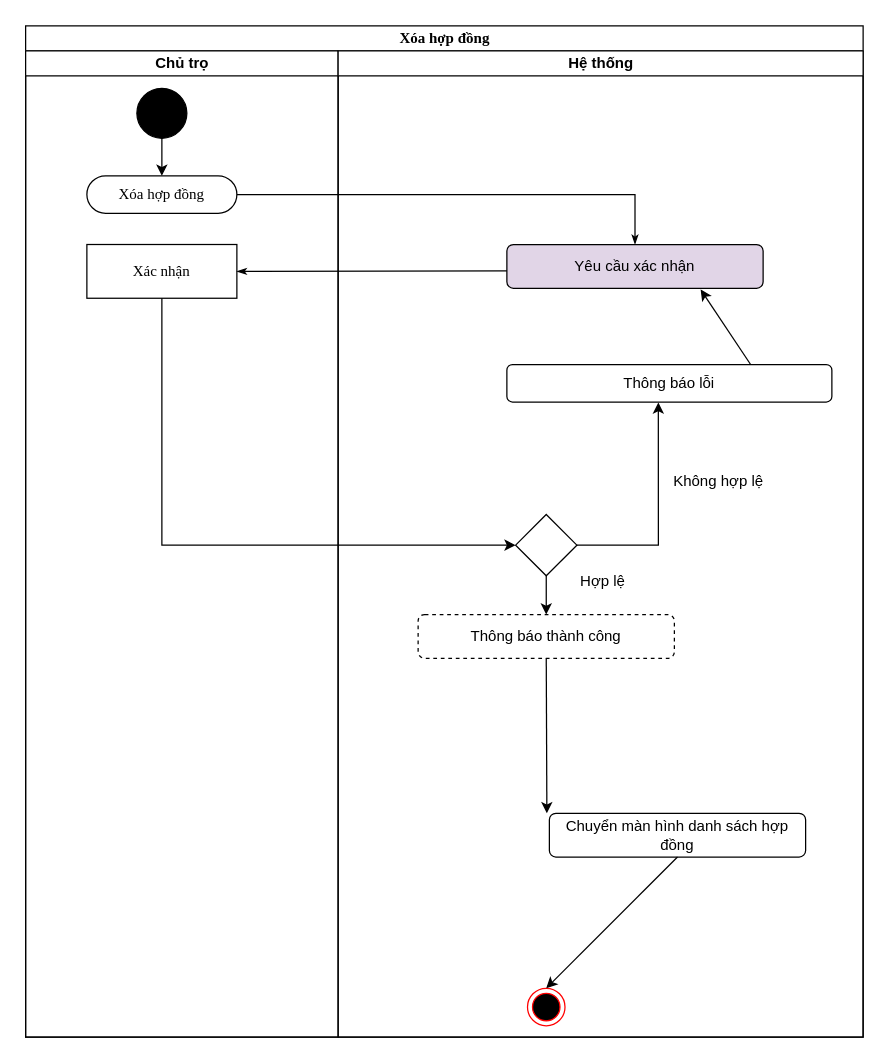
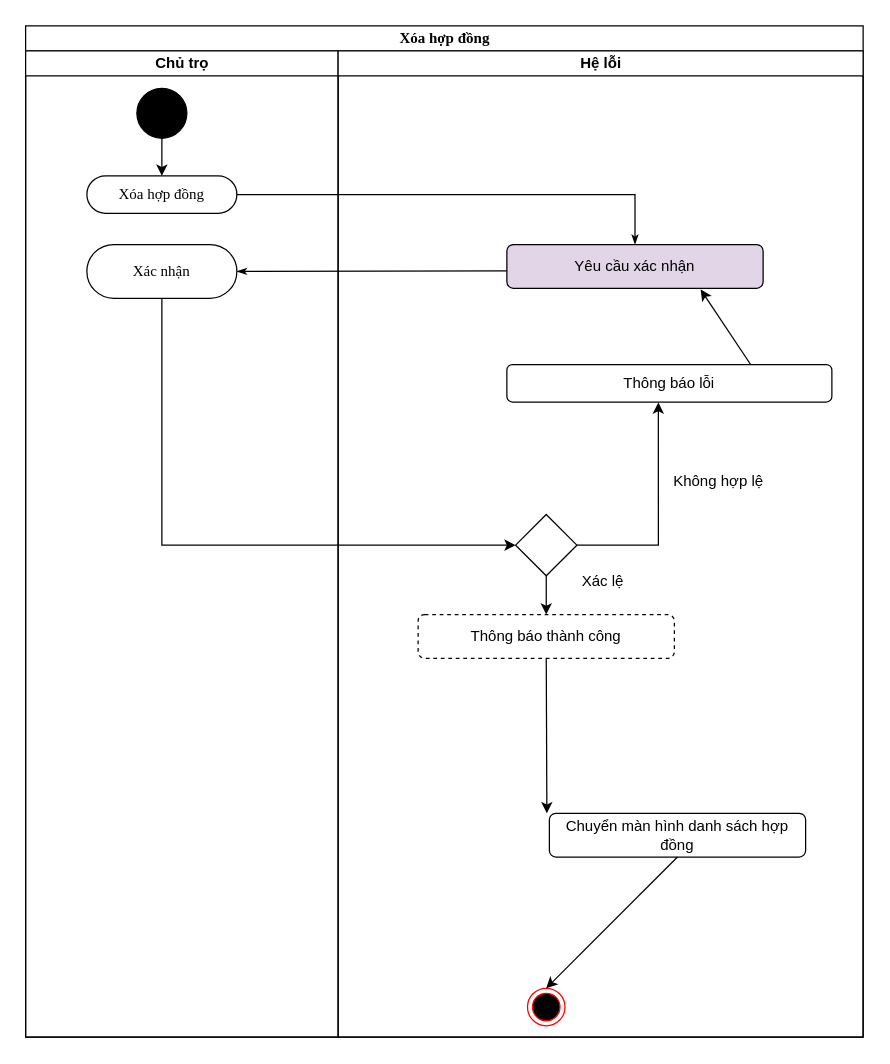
  <mxCell id="0" />
  <mxCell id="1" parent="0" />
  <mxCell id="2" value="Xóa hợp đồng" style="swimlane;html=1;childLayout=stackLayout;startSize=20;rounded=0;shadow=0;comic=0;labelBackgroundColor=none;strokeWidth=1;fontFamily=Verdana;fontSize=12;align=center;" parent="1" vertex="1"><mxGeometry x="20" y="20" width="670" height="809" as="geometry" /></mxCell>
  <mxCell id="3" value="Chủ trọ" style="swimlane;html=1;startSize=20;" parent="2" vertex="1"><mxGeometry y="20" width="250" height="789" as="geometry" /></mxCell>
  <mxCell id="4" value="" style="ellipse;whiteSpace=wrap;html=1;rounded=0;shadow=0;comic=0;labelBackgroundColor=none;strokeWidth=1;fillColor=#000000;fontFamily=Verdana;fontSize=12;align=center;" parent="3" vertex="1"><mxGeometry x="89" y="30" width="40" height="40" as="geometry" /></mxCell>
  <mxCell id="5" value="Xóa hợp đồng" style="rounded=1;whiteSpace=wrap;html=1;shadow=0;comic=0;labelBackgroundColor=none;strokeWidth=1;fontFamily=Verdana;fontSize=12;align=center;arcSize=50;" parent="3" vertex="1"><mxGeometry x="49" y="100" width="120" height="30" as="geometry" /></mxCell>
  <mxCell id="6" value="" style="endArrow=classic;html=1;rounded=0;exitX=0.5;exitY=1;exitDx=0;exitDy=0;entryX=0.5;entryY=0;entryDx=0;entryDy=0;" parent="3" source="4" target="5" edge="1"><mxGeometry width="50" height="50" relative="1" as="geometry"><mxPoint x="160" y="111" as="sourcePoint" /><mxPoint x="210" y="61" as="targetPoint" /></mxGeometry></mxCell>
- <mxCell id="7" value="Xác nhận" style="whiteSpace=wrap;html=1;shadow=0;comic=0;labelBackgroundColor=none;strokeWidth=1;fontFamily=Verdana;fontSize=12;align=center;arcSize=50;rounded=0;" parent="3" vertex="1"><mxGeometry x="49" y="155" width="120" height="43" as="geometry" /></mxCell>
+ <mxCell id="7" value="Xác nhận" style="rounded=1;whiteSpace=wrap;html=1;shadow=0;comic=0;labelBackgroundColor=none;strokeWidth=1;fontFamily=Verdana;fontSize=12;align=center;arcSize=50;" parent="3" vertex="1"><mxGeometry x="49" y="155" width="120" height="43" as="geometry" /></mxCell>
  <mxCell id="8" style="rounded=0;html=1;labelBackgroundColor=none;startArrow=none;startFill=0;startSize=5;endArrow=classicThin;endFill=1;endSize=5;jettySize=auto;orthogonalLoop=1;strokeWidth=1;fontFamily=Verdana;fontSize=12;edgeStyle=orthogonalEdgeStyle;entryX=0.5;entryY=0;entryDx=0;entryDy=0;" parent="2" source="5" target="12" edge="1"><mxGeometry relative="1" as="geometry"><mxPoint x="500" y="190" as="targetPoint" /></mxGeometry></mxCell>
  <mxCell id="9" style="rounded=0;html=1;labelBackgroundColor=none;startArrow=none;startFill=0;startSize=5;endArrow=classicThin;endFill=1;endSize=5;jettySize=auto;orthogonalLoop=1;strokeWidth=1;fontFamily=Verdana;fontSize=12;edgeStyle=orthogonalEdgeStyle;exitX=0.5;exitY=1;exitDx=0;exitDy=0;entryX=1;entryY=0.5;entryDx=0;entryDy=0;" parent="2" target="7" edge="1"><mxGeometry relative="1" as="geometry"><mxPoint x="160" y="281" as="targetPoint" /><mxPoint x="487.5" y="196" as="sourcePoint" /></mxGeometry></mxCell>
  <mxCell id="10" value="" style="endArrow=classic;html=1;rounded=0;exitX=0.5;exitY=1;exitDx=0;exitDy=0;entryX=0;entryY=0.5;entryDx=0;entryDy=0;edgeStyle=orthogonalEdgeStyle;" parent="2" source="7" target="14" edge="1"><mxGeometry width="50" height="50" relative="1" as="geometry"><mxPoint x="119" y="120" as="sourcePoint" /><mxPoint x="395" y="189" as="targetPoint" /></mxGeometry></mxCell>
- <mxCell id="11" value="Hệ thống" style="swimlane;html=1;startSize=20;" parent="2" vertex="1"><mxGeometry x="250" y="20" width="420" height="789" as="geometry" /></mxCell>
+ <mxCell id="11" value="Hệ lỗi" style="swimlane;html=1;startSize=20;" parent="2" vertex="1"><mxGeometry x="250" y="20" width="420" height="789" as="geometry" /></mxCell>
  <mxCell id="12" value="Yêu cầu xác nhận" style="rounded=1;whiteSpace=wrap;html=1;fillColor=#e1d5e7;" parent="11" vertex="1"><mxGeometry x="135" y="155" width="205" height="35" as="geometry" /></mxCell>
  <mxCell id="13" value="" style="ellipse;html=1;shape=endState;fillColor=#000000;strokeColor=#ff0000;" parent="11" vertex="1"><mxGeometry x="151.5" y="750" width="30" height="30" as="geometry" /></mxCell>
  <mxCell id="14" value="" style="rhombus;whiteSpace=wrap;html=1;" parent="11" vertex="1"><mxGeometry x="142" y="371" width="49" height="49" as="geometry" /></mxCell>
- <mxCell id="15" value="Hợp lệ" style="text;html=1;align=center;verticalAlign=middle;whiteSpace=wrap;rounded=0;" parent="11" vertex="1"><mxGeometry x="181.5" y="410" width="60" height="30" as="geometry" /></mxCell>
+ <mxCell id="15" value="Xác lệ" style="text;html=1;align=center;verticalAlign=middle;whiteSpace=wrap;rounded=0;" parent="11" vertex="1"><mxGeometry x="181.5" y="410" width="60" height="30" as="geometry" /></mxCell>
  <mxCell id="16" value="Thông báo thành công" style="rounded=1;whiteSpace=wrap;html=1;dashed=1;" parent="11" vertex="1"><mxGeometry x="64" y="451" width="205" height="35" as="geometry" /></mxCell>
  <mxCell id="17" value="" style="endArrow=classic;html=1;rounded=0;exitX=0.5;exitY=1;exitDx=0;exitDy=0;entryX=0.5;entryY=0;entryDx=0;entryDy=0;" parent="11" source="14" target="16" edge="1"><mxGeometry width="50" height="50" relative="1" as="geometry"><mxPoint x="248" y="151" as="sourcePoint" /><mxPoint x="166" y="451" as="targetPoint" /></mxGeometry></mxCell>
  <mxCell id="18" value="" style="endArrow=classic;html=1;rounded=0;exitX=0.5;exitY=1;exitDx=0;exitDy=0;" parent="11" source="16" edge="1"><mxGeometry width="50" height="50" relative="1" as="geometry"><mxPoint x="166.5" y="535" as="sourcePoint" /><mxPoint x="167" y="610" as="targetPoint" /></mxGeometry></mxCell>
  <mxCell id="19" value="Thông báo lỗi" style="rounded=1;whiteSpace=wrap;html=1;" parent="11" vertex="1"><mxGeometry x="135" y="251" width="260" height="30" as="geometry" /></mxCell>
  <mxCell id="20" value="" style="endArrow=classic;html=1;rounded=0;exitX=1;exitY=0.5;exitDx=0;exitDy=0;entryX=0.466;entryY=1.013;entryDx=0;entryDy=0;edgeStyle=orthogonalEdgeStyle;entryPerimeter=0;" parent="11" source="14" target="19" edge="1"><mxGeometry width="50" height="50" relative="1" as="geometry"><mxPoint x="-131" y="264" as="sourcePoint" /><mxPoint x="151" y="312" as="targetPoint" /></mxGeometry></mxCell>
  <mxCell id="21" value="" style="endArrow=classic;html=1;rounded=0;exitX=0.75;exitY=0;exitDx=0;exitDy=0;" parent="11" source="19" edge="1"><mxGeometry width="50" height="50" relative="1" as="geometry"><mxPoint x="290.55" y="255.585" as="sourcePoint" /><mxPoint x="290" y="191" as="targetPoint" /></mxGeometry></mxCell>
  <mxCell id="22" value="Chuyển màn hình danh sách hợp đồng" style="rounded=1;whiteSpace=wrap;html=1;" parent="11" vertex="1"><mxGeometry x="169" y="610" width="205" height="35" as="geometry" /></mxCell>
  <mxCell id="23" value="" style="endArrow=classic;html=1;rounded=0;exitX=0.5;exitY=1;exitDx=0;exitDy=0;entryX=0.5;entryY=0;entryDx=0;entryDy=0;" parent="11" source="22" target="13" edge="1"><mxGeometry width="50" height="50" relative="1" as="geometry"><mxPoint x="177" y="545" as="sourcePoint" /><mxPoint x="177" y="620" as="targetPoint" /></mxGeometry></mxCell>
  <mxCell id="24" value="Không hợp lệ" style="text;html=1;align=center;verticalAlign=middle;whiteSpace=wrap;rounded=0;" vertex="1" parent="11"><mxGeometry x="259" y="330" width="91" height="30" as="geometry" /></mxCell>
